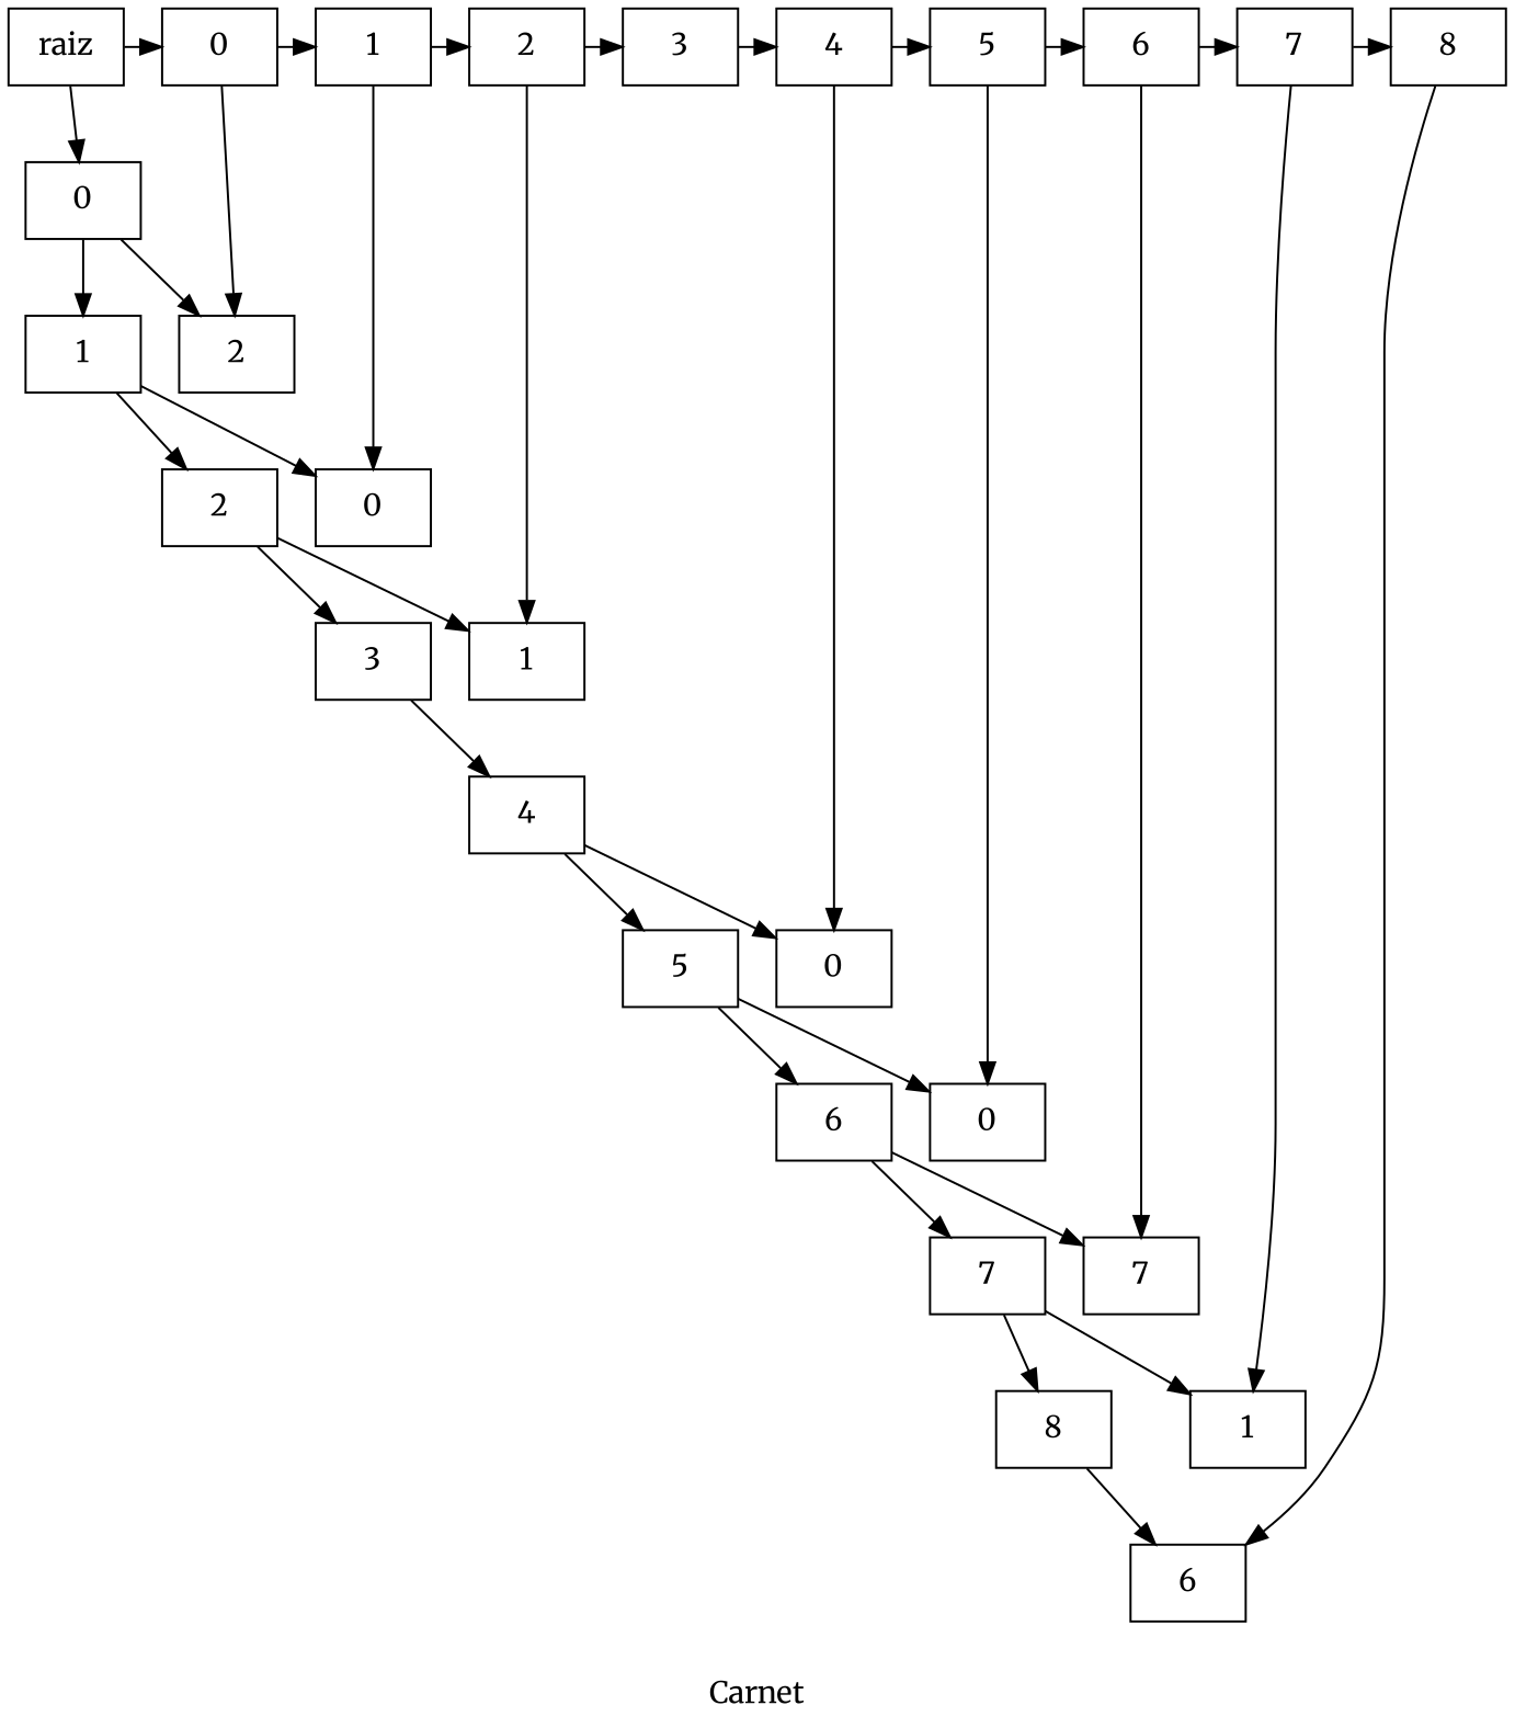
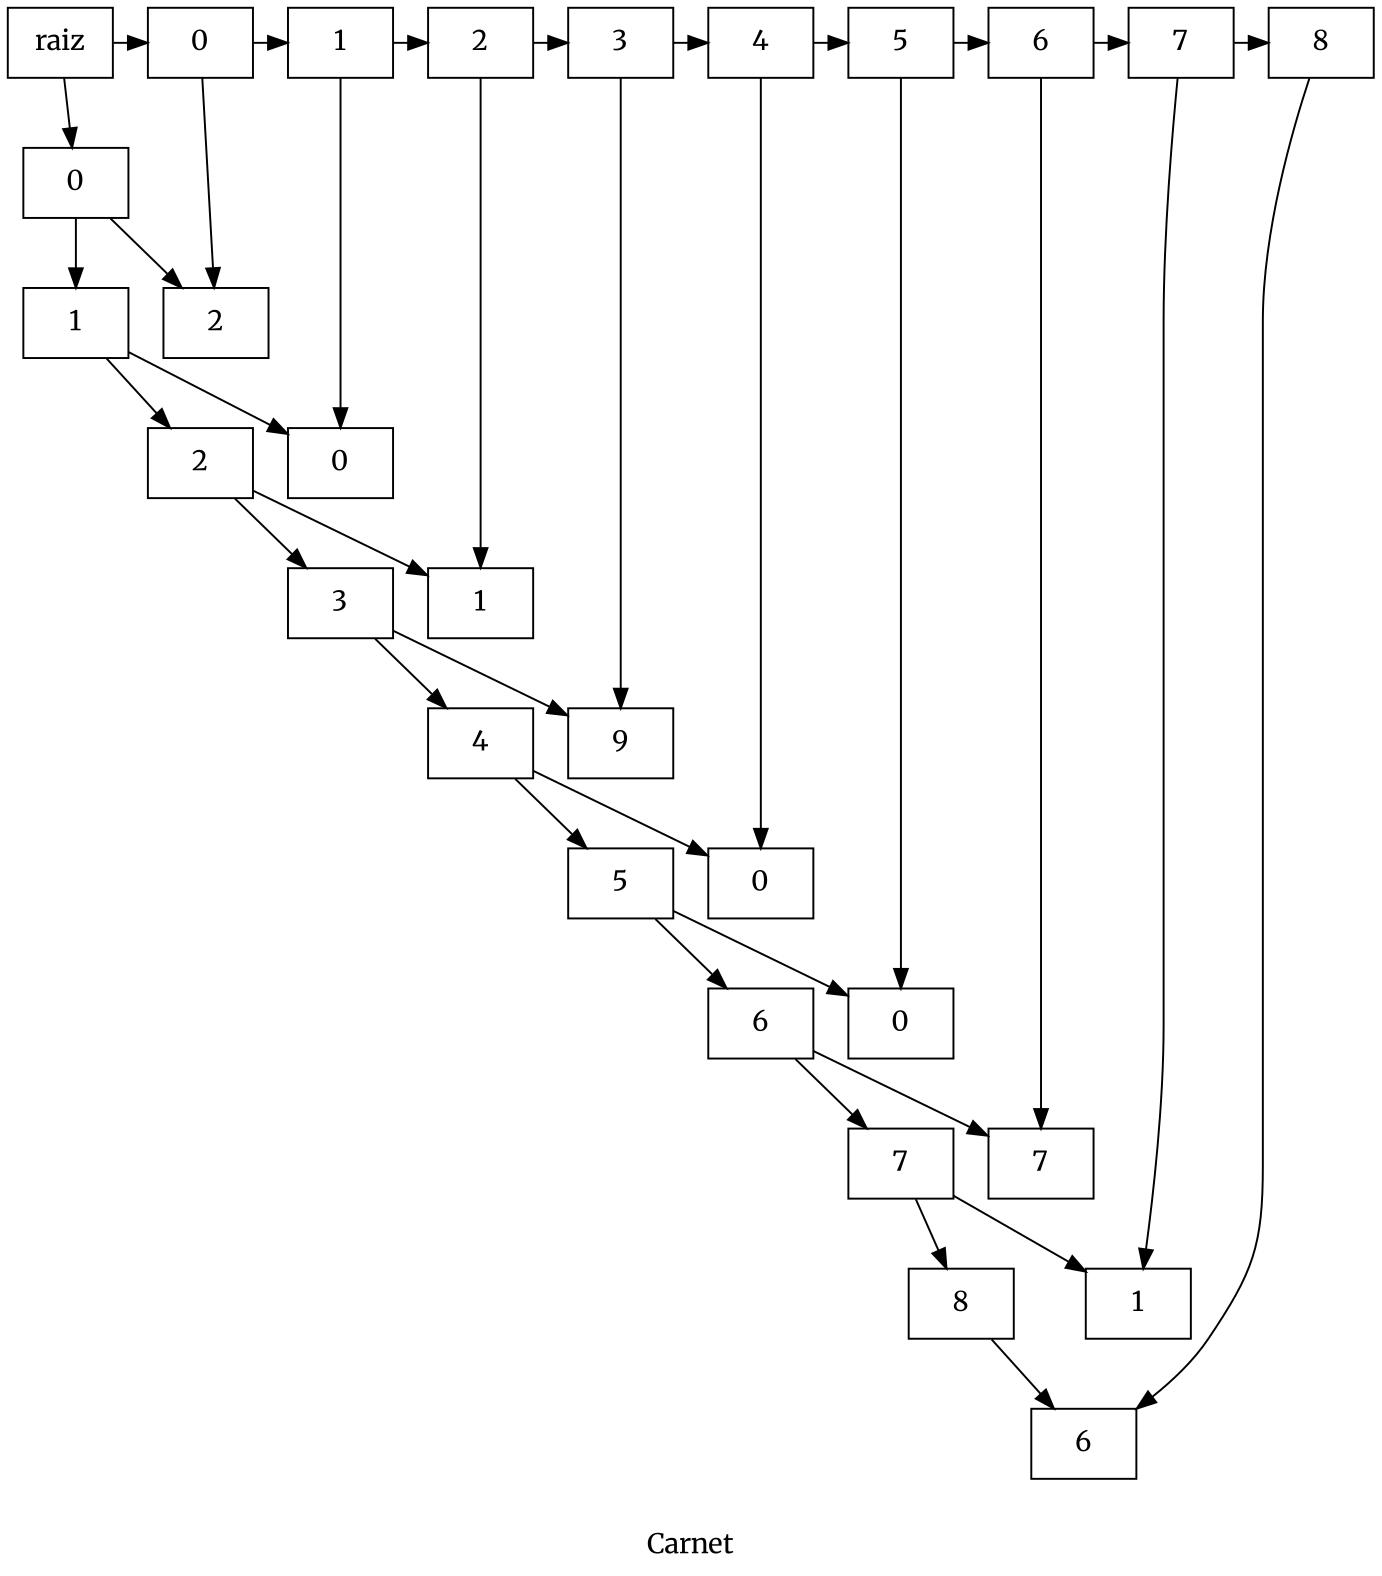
  digraph {
    label=Carnet
    fontname=Merriweather
    node [shape=box fontname=Merriweather]
    edge [fontname=Merriweather]
    n1 [label=raiz]
    n2 [label=0]
    n3 [label=1]
    n4 [label=2]
    n5 [label=3]
    n6 [label=4]
    n7 [label=5]
    n8 [label=6]
    n9 [label=7]
    n10 [label=8]
    n11 [label=0]
    n12 [label=2]
    n13 [label=1]
    n14 [label=0]
    n15 [label=2]
    n16 [label=1]
    n17 [label=3]
+   n18 [label=9]
    n19 [label=4]
    n20 [label=0]
    n21 [label=5]
    n22 [label=0]
    n23 [label=6]
    n24 [label=7]
    n25 [label=7]
    n26 [label=1]
    n27 [label=8]
    n28 [label=6]
    subgraph sub_1 {
      rank=same
      n1
      n2
    }
    subgraph sub_2 {
      rank=same
      n2
      n3
      n4
      n5
      n6
      n7
      n8
      n9
      n10
    }
    n1 -> n2
    n1 -> n11
    n2 -> n3
    n2 -> n12
    n3 -> n4
    n3 -> n14
    n4 -> n5
    n4 -> n16
    n5 -> n6
+   n5 -> n18
    n6 -> n7
    n6 -> n20
    n7 -> n8
    n7 -> n22
    n8 -> n9
    n8 -> n24
    n9 -> n10
    n9 -> n26
    n10 -> n28
    n11 -> n12
    n11 -> n13
    n13 -> n14
    n13 -> n15
    n15 -> n16
    n15 -> n17
+   n17 -> n18
    n17 -> n19
    n19 -> n20
    n19 -> n21
    n21 -> n22
    n21 -> n23
    n23 -> n24
    n23 -> n25
    n25 -> n26
    n25 -> n27
    n27 -> n28
  }
